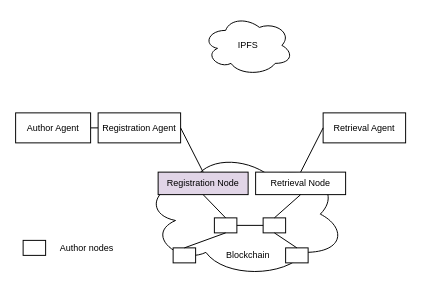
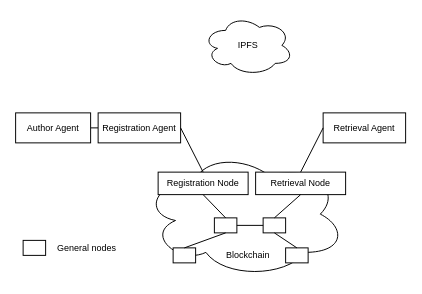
  <mxCell id="0" />
  <mxCell id="1" parent="0" />
  <mxCell id="2" style="edgeStyle=orthogonalEdgeStyle;rounded=0;orthogonalLoop=1;jettySize=auto;html=1;exitX=1;exitY=0.5;exitDx=0;exitDy=0;entryX=0;entryY=0.5;entryDx=0;entryDy=0;endArrow=none;endFill=0;strokeWidth=1.3;" parent="1" source="3" target="4" edge="1"><mxGeometry relative="1" as="geometry" /></mxCell>
  <mxCell id="3" value="&lt;div&gt;Author Agent&lt;/div&gt;" style="rounded=0;whiteSpace=wrap;html=1;strokeWidth=1.3;" parent="1" vertex="1"><mxGeometry x="20" y="150" width="100" height="40" as="geometry" /></mxCell>
  <mxCell id="4" value="Registration Agent" style="rounded=0;whiteSpace=wrap;html=1;strokeWidth=1.3;" parent="1" vertex="1"><mxGeometry x="130" y="150" width="110" height="40" as="geometry" /></mxCell>
  <mxCell id="5" value="" style="ellipse;shape=cloud;whiteSpace=wrap;html=1;strokeWidth=1.3;" parent="1" vertex="1"><mxGeometry x="190" y="200" width="270" height="170" as="geometry" /></mxCell>
  <mxCell id="6" value="IPFS" style="ellipse;shape=cloud;whiteSpace=wrap;html=1;strokeWidth=1.3;" parent="1" vertex="1"><mxGeometry x="270" y="20" width="120" height="80" as="geometry" /></mxCell>
- <mxCell id="7" value="Registration Node" style="rounded=0;whiteSpace=wrap;html=1;strokeWidth=1.3;fillColor=#e1d5e7;" parent="1" vertex="1"><mxGeometry x="210" y="229" width="120" height="30" as="geometry" /></mxCell>
+ <mxCell id="7" value="Registration Node" style="rounded=0;whiteSpace=wrap;html=1;strokeWidth=1.3;" parent="1" vertex="1"><mxGeometry x="210" y="229" width="120" height="30" as="geometry" /></mxCell>
  <mxCell id="8" value="Retrieval Node" style="rounded=0;whiteSpace=wrap;html=1;strokeWidth=1.3;" parent="1" vertex="1"><mxGeometry x="340" y="229" width="120" height="30" as="geometry" /></mxCell>
  <mxCell id="9" value="" style="rounded=0;whiteSpace=wrap;html=1;strokeWidth=1.3;" parent="1" vertex="1"><mxGeometry x="285" y="290" width="30" height="20" as="geometry" /></mxCell>
  <mxCell id="10" value="" style="rounded=0;whiteSpace=wrap;html=1;strokeWidth=1.3;" parent="1" vertex="1"><mxGeometry x="350" y="290" width="30" height="20" as="geometry" /></mxCell>
  <mxCell id="11" value="" style="rounded=0;whiteSpace=wrap;html=1;strokeWidth=1.3;" parent="1" vertex="1"><mxGeometry x="230" y="330" width="30" height="20" as="geometry" /></mxCell>
  <mxCell id="12" value="" style="rounded=0;whiteSpace=wrap;html=1;strokeWidth=1.3;" parent="1" vertex="1"><mxGeometry x="380" y="330" width="30" height="20" as="geometry" /></mxCell>
  <mxCell id="13" value="Retrieval Agent" style="rounded=0;whiteSpace=wrap;html=1;strokeWidth=1.3;" parent="1" vertex="1"><mxGeometry x="430" y="150" width="110" height="40" as="geometry" /></mxCell>
  <mxCell id="14" value="" style="endArrow=none;html=1;rounded=0;entryX=1;entryY=0.5;entryDx=0;entryDy=0;exitX=0.5;exitY=0;exitDx=0;exitDy=0;strokeWidth=1.3;" parent="1" source="7" target="4" edge="1"><mxGeometry width="50" height="50" relative="1" as="geometry"><mxPoint x="50" y="320" as="sourcePoint" /><mxPoint x="100" y="270" as="targetPoint" /></mxGeometry></mxCell>
  <mxCell id="15" value="" style="endArrow=none;html=1;rounded=0;entryX=0.5;entryY=1;entryDx=0;entryDy=0;exitX=0.5;exitY=0;exitDx=0;exitDy=0;strokeWidth=1.3;" parent="1" source="9" target="7" edge="1"><mxGeometry width="50" height="50" relative="1" as="geometry"><mxPoint x="60" y="360" as="sourcePoint" /><mxPoint x="110" y="310" as="targetPoint" /></mxGeometry></mxCell>
  <mxCell id="16" value="" style="endArrow=none;html=1;rounded=0;exitX=0.5;exitY=0;exitDx=0;exitDy=0;entryX=0;entryY=0.5;entryDx=0;entryDy=0;strokeWidth=1.3;" parent="1" source="8" target="13" edge="1"><mxGeometry width="50" height="50" relative="1" as="geometry"><mxPoint x="500" y="260" as="sourcePoint" /><mxPoint x="550" y="210" as="targetPoint" /></mxGeometry></mxCell>
  <mxCell id="17" value="" style="endArrow=none;html=1;rounded=0;entryX=0.5;entryY=1;entryDx=0;entryDy=0;exitX=0.5;exitY=0;exitDx=0;exitDy=0;strokeWidth=1.3;" parent="1" source="11" target="9" edge="1"><mxGeometry width="50" height="50" relative="1" as="geometry"><mxPoint x="60" y="330" as="sourcePoint" /><mxPoint x="110" y="280" as="targetPoint" /></mxGeometry></mxCell>
  <mxCell id="18" value="" style="endArrow=none;html=1;rounded=0;entryX=0;entryY=0.5;entryDx=0;entryDy=0;exitX=1;exitY=0.5;exitDx=0;exitDy=0;strokeWidth=1.3;" parent="1" source="9" target="10" edge="1"><mxGeometry width="50" height="50" relative="1" as="geometry"><mxPoint x="140" y="330" as="sourcePoint" /><mxPoint x="190" y="280" as="targetPoint" /></mxGeometry></mxCell>
  <mxCell id="19" value="" style="endArrow=none;html=1;rounded=0;entryX=0.5;entryY=1;entryDx=0;entryDy=0;exitX=0.5;exitY=0;exitDx=0;exitDy=0;strokeWidth=1.3;" parent="1" source="10" target="8" edge="1"><mxGeometry width="50" height="50" relative="1" as="geometry"><mxPoint x="540" y="310" as="sourcePoint" /><mxPoint x="590" y="260" as="targetPoint" /></mxGeometry></mxCell>
  <mxCell id="20" value="" style="endArrow=none;html=1;rounded=0;entryX=0.5;entryY=1;entryDx=0;entryDy=0;exitX=0.5;exitY=0;exitDx=0;exitDy=0;strokeWidth=1.3;" parent="1" source="12" target="10" edge="1"><mxGeometry width="50" height="50" relative="1" as="geometry"><mxPoint x="-40" y="350" as="sourcePoint" /><mxPoint x="10" y="300" as="targetPoint" /></mxGeometry></mxCell>
  <mxCell id="21" value="Blockchain" style="text;html=1;strokeColor=none;fillColor=none;align=center;verticalAlign=middle;whiteSpace=wrap;rounded=0;strokeWidth=1.3;" parent="1" vertex="1"><mxGeometry x="300" y="325" width="60" height="30" as="geometry" /></mxCell>
  <mxCell id="22" value="" style="rounded=0;whiteSpace=wrap;html=1;strokeWidth=1.3;" parent="1" vertex="1"><mxGeometry x="30" y="320" width="30" height="20" as="geometry" /></mxCell>
- <mxCell id="23" value="Author nodes" style="text;html=1;strokeColor=none;fillColor=none;align=center;verticalAlign=middle;whiteSpace=wrap;rounded=0;" parent="1" vertex="1"><mxGeometry x="70" y="315" width="90" height="30" as="geometry" /></mxCell>
+ <mxCell id="23" value="General nodes" style="text;html=1;strokeColor=none;fillColor=none;align=center;verticalAlign=middle;whiteSpace=wrap;rounded=0;" parent="1" vertex="1"><mxGeometry x="70" y="315" width="90" height="30" as="geometry" /></mxCell>
